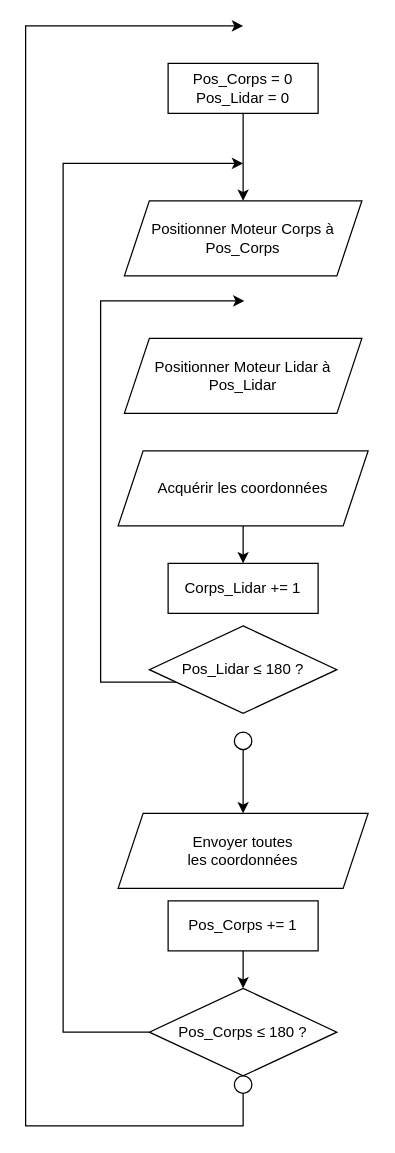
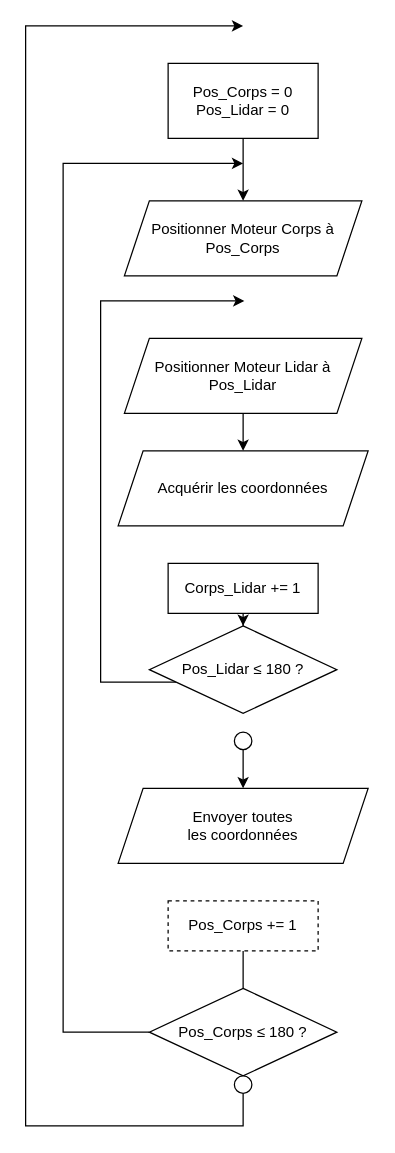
  <mxCell id="0" />
  <mxCell id="1" parent="0" />
  <mxCell id="2" value="" style="edgeStyle=orthogonalEdgeStyle;rounded=0;orthogonalLoop=1;jettySize=auto;html=1;" parent="1" source="3" target="4" edge="1"><mxGeometry relative="1" as="geometry" /></mxCell>
- <mxCell id="3" value="Pos_Corps = 0&lt;br&gt;Pos_Lidar = 0" style="whiteSpace=wrap;html=1;" parent="1" vertex="1"><mxGeometry x="134" y="50" width="120" height="40" as="geometry" /></mxCell>
+ <mxCell id="3" value="Pos_Corps = 0&lt;br&gt;Pos_Lidar = 0" style="whiteSpace=wrap;html=1;" parent="1" vertex="1"><mxGeometry x="134" y="50" width="120" height="60" as="geometry" /></mxCell>
  <mxCell id="4" value="Positionner Moteur Corps à Pos_Corps" style="shape=parallelogram;perimeter=parallelogramPerimeter;whiteSpace=wrap;html=1;fixedSize=1;" parent="1" vertex="1"><mxGeometry x="99" y="160" width="190" height="60" as="geometry" /></mxCell>
+ <mxCell id="5" value="" style="edgeStyle=orthogonalEdgeStyle;rounded=0;orthogonalLoop=1;jettySize=auto;html=1;" parent="1" source="6" target="8" edge="1"><mxGeometry relative="1" as="geometry" /></mxCell>
  <mxCell id="6" value="Positionner Moteur Lidar à Pos_Lidar" style="shape=parallelogram;perimeter=parallelogramPerimeter;whiteSpace=wrap;html=1;fixedSize=1;" parent="1" vertex="1"><mxGeometry x="99" y="270" width="190" height="60" as="geometry" /></mxCell>
- <mxCell id="7" value="" style="edgeStyle=orthogonalEdgeStyle;rounded=0;orthogonalLoop=1;jettySize=auto;html=1;" parent="1" source="8" target="10" edge="1"><mxGeometry relative="1" as="geometry" /></mxCell>
  <mxCell id="8" value="Acquérir les coordonnées" style="shape=parallelogram;perimeter=parallelogramPerimeter;whiteSpace=wrap;html=1;fixedSize=1;" parent="1" vertex="1"><mxGeometry x="94" y="360" width="200" height="60" as="geometry" /></mxCell>
+ <mxCell id="9" value="" style="edgeStyle=orthogonalEdgeStyle;rounded=0;orthogonalLoop=1;jettySize=auto;html=1;" parent="1" source="10" target="13" edge="1"><mxGeometry relative="1" as="geometry" /></mxCell>
  <mxCell id="10" value="Corps_Lidar += 1" style="whiteSpace=wrap;html=1;" parent="1" vertex="1"><mxGeometry x="134" y="450" width="120" height="40" as="geometry" /></mxCell>
  <mxCell id="11" style="edgeStyle=orthogonalEdgeStyle;rounded=0;orthogonalLoop=1;jettySize=auto;html=1;" parent="1" source="13" edge="1"><mxGeometry relative="1" as="geometry"><mxPoint x="195" y="240" as="targetPoint" /><Array as="points"><mxPoint x="80" y="545" /><mxPoint x="80" y="240" /></Array></mxGeometry></mxCell>
  <mxCell id="12" value="" style="edgeStyle=orthogonalEdgeStyle;rounded=0;orthogonalLoop=1;jettySize=auto;html=1;entryX=0.5;entryY=0;entryDx=0;entryDy=0;" parent="1" source="20" target="19" edge="1"><mxGeometry relative="1" as="geometry" /></mxCell>
  <mxCell id="13" value="&lt;font style=&quot;font-size: 12px&quot;&gt;Pos_Lidar&amp;nbsp;≤ 180 ?&lt;/font&gt;" style="rhombus;whiteSpace=wrap;html=1;align=center;" parent="1" vertex="1"><mxGeometry x="119" y="500" width="150" height="70" as="geometry" /></mxCell>
- <mxCell id="14" value="" style="edgeStyle=orthogonalEdgeStyle;rounded=0;orthogonalLoop=1;jettySize=auto;html=1;" parent="1" source="15" target="18" edge="1"><mxGeometry relative="1" as="geometry" /></mxCell>
- <mxCell id="15" value="Pos_Corps += 1" style="whiteSpace=wrap;html=1;" parent="1" vertex="1"><mxGeometry x="134" y="720" width="120" height="40" as="geometry" /></mxCell>
+ <mxCell id="14" value="" style="edgeStyle=orthogonalEdgeStyle;rounded=0;orthogonalLoop=1;jettySize=auto;html=1;endArrow=none;" parent="1" source="15" target="18" edge="1"><mxGeometry relative="1" as="geometry" /></mxCell>
+ <mxCell id="15" value="Pos_Corps += 1" style="whiteSpace=wrap;html=1;dashed=1;" parent="1" vertex="1"><mxGeometry x="134" y="720" width="120" height="40" as="geometry" /></mxCell>
  <mxCell id="16" style="edgeStyle=orthogonalEdgeStyle;rounded=0;orthogonalLoop=1;jettySize=auto;html=1;" parent="1" source="18" edge="1"><mxGeometry relative="1" as="geometry"><mxPoint x="194" y="130" as="targetPoint" /><Array as="points"><mxPoint x="50" y="825" /><mxPoint x="50" y="130" /></Array></mxGeometry></mxCell>
  <mxCell id="17" value="" style="edgeStyle=orthogonalEdgeStyle;rounded=0;orthogonalLoop=1;jettySize=auto;html=1;" parent="1" source="21" edge="1"><mxGeometry relative="1" as="geometry"><mxPoint x="194" y="20" as="targetPoint" /><Array as="points"><mxPoint x="194" y="900" /><mxPoint x="20" y="900" /><mxPoint x="20" y="20" /></Array></mxGeometry></mxCell>
  <mxCell id="18" value="&lt;font style=&quot;font-size: 12px&quot;&gt;Pos_Corps&amp;nbsp;≤ 180 ?&lt;/font&gt;" style="rhombus;whiteSpace=wrap;html=1;align=center;" parent="1" vertex="1"><mxGeometry x="119" y="790" width="150" height="70" as="geometry" /></mxCell>
- <mxCell id="19" value="Envoyer toutes&lt;br&gt;les coordonnées" style="shape=parallelogram;perimeter=parallelogramPerimeter;whiteSpace=wrap;html=1;fixedSize=1;" parent="1" vertex="1"><mxGeometry x="94" y="650" width="200" height="60" as="geometry" /></mxCell>
+ <mxCell id="19" value="Envoyer toutes&lt;br&gt;les coordonnées" style="shape=parallelogram;perimeter=parallelogramPerimeter;whiteSpace=wrap;html=1;fixedSize=1;" parent="1" vertex="1"><mxGeometry x="94" y="630" width="200" height="60" as="geometry" /></mxCell>
  <mxCell id="20" value="" style="ellipse;whiteSpace=wrap;html=1;aspect=fixed;" vertex="1" parent="1"><mxGeometry x="187" y="585" width="14" height="14" as="geometry" /></mxCell>
  <mxCell id="21" value="" style="ellipse;whiteSpace=wrap;html=1;aspect=fixed;" vertex="1" parent="1"><mxGeometry x="187" y="860" width="14" height="14" as="geometry" /></mxCell>
